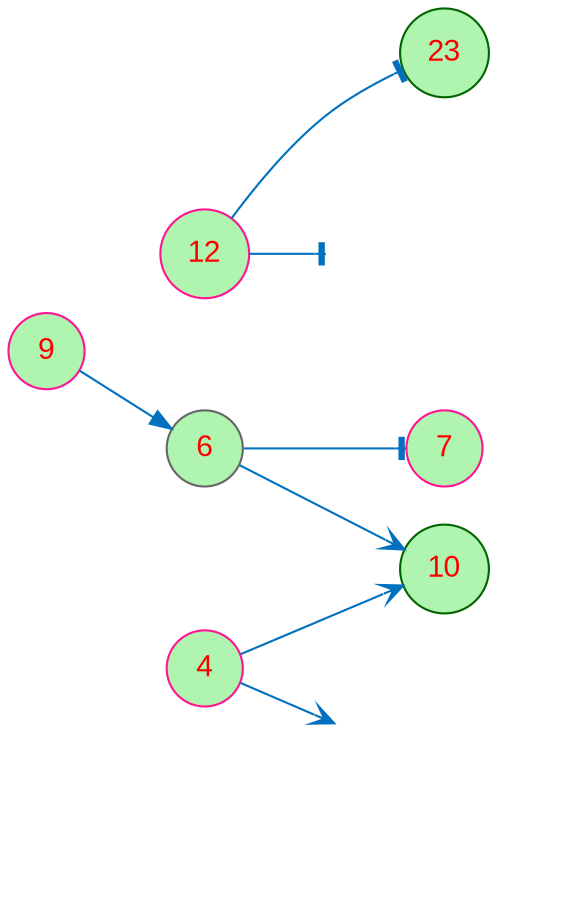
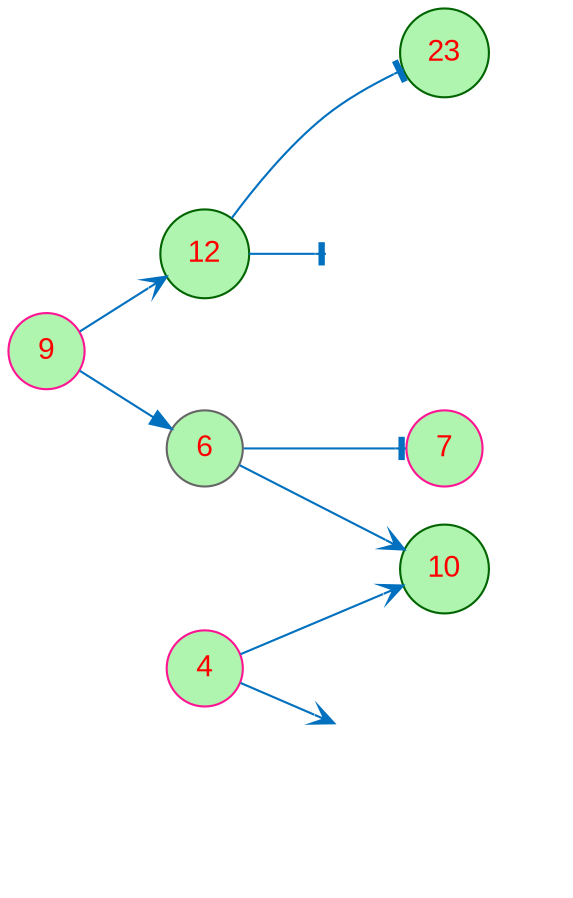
  digraph {
    rankdir=LR
    node [color=deeppink fillcolor="#AFF4AF" fontcolor=red fontname=Arial shape=circle style=filled]
    edge [arrowhead=vee color="#0070BF"]
    n1 [label=9]
    n2 [color=gray40 label=6]
-   n3 [label=12]
+   n3 [color=darkgreen label=12]
    n4 [label=7]
    n5 [color=darkgreen label=10]
    l511754216 [color="#66B268" style=invis]
    n7 [color=darkgreen label=23]
    n8 [label=4]
    l455896770 [color="#66B268" style=invis]
    n1 -> n2 [arrowhead=normal]
+   n1 -> n3
    n2 -> n4 [arrowhead=tee]
    n2 -> n5
    n3 -> l511754216 [arrowhead=tee]
    n3 -> n7 [arrowhead=tee]
    n8 -> n5
    n8 -> l455896770
  }
